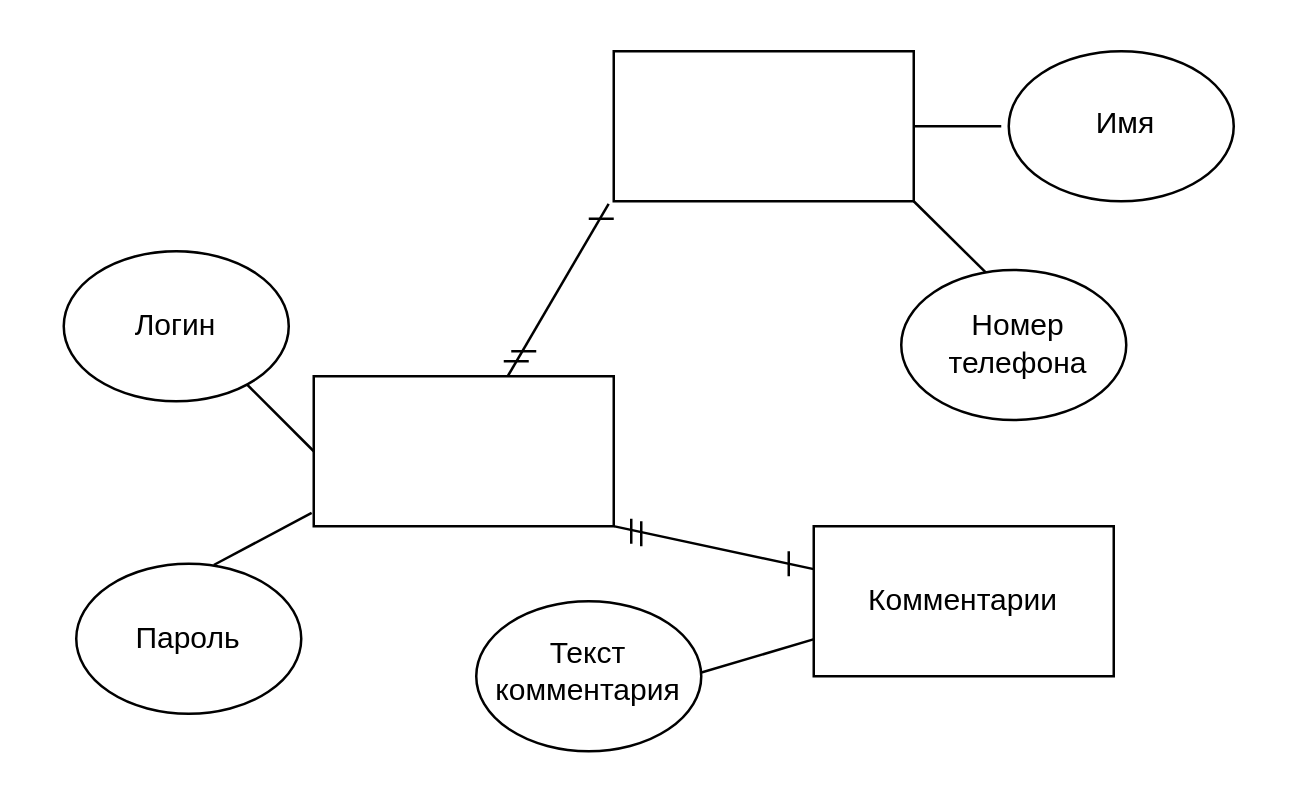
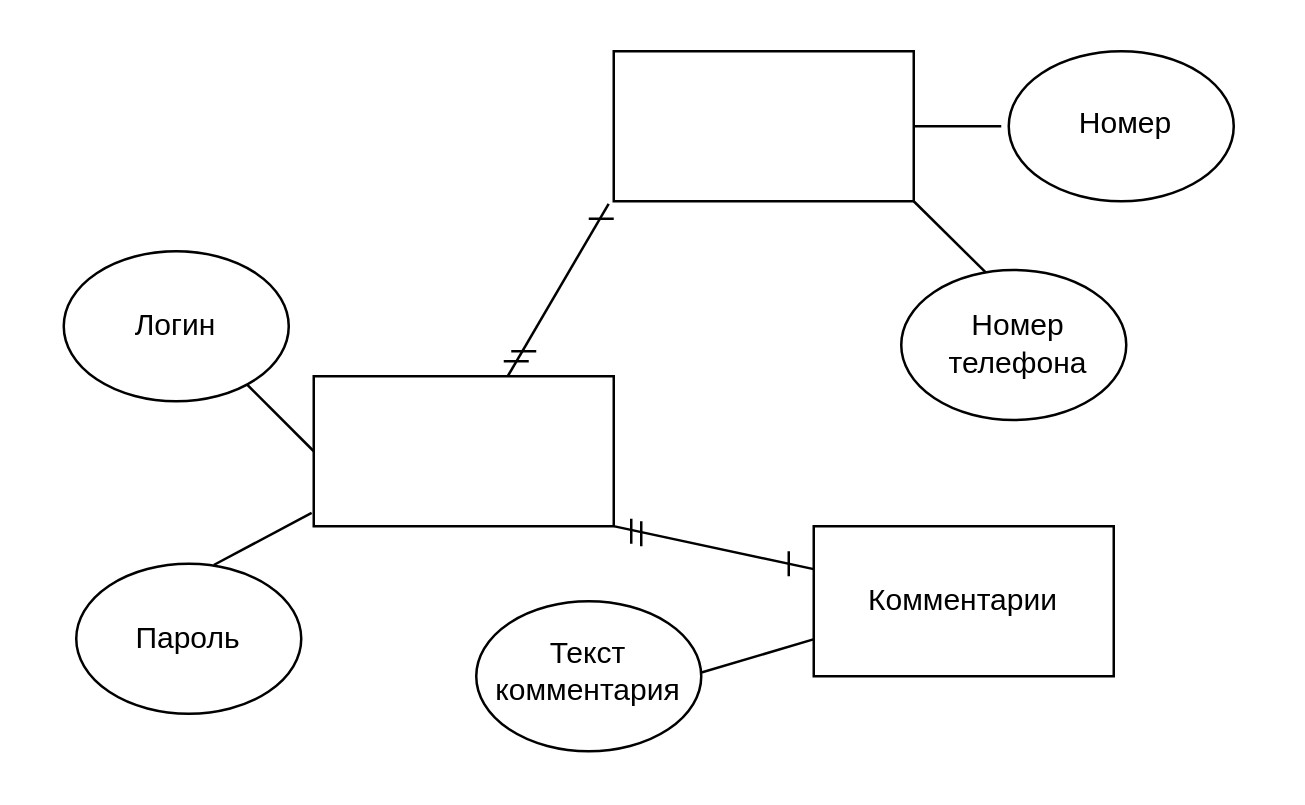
  <mxCell id="0" />
  <mxCell id="1" parent="0" />
  <mxCell id="2" value="" style="rounded=0;whiteSpace=wrap;html=1;" vertex="1" parent="1"><mxGeometry x="125" y="150" width="120" height="60" as="geometry" /></mxCell>
  <mxCell id="3" value="" style="rounded=0;whiteSpace=wrap;html=1;" vertex="1" parent="1"><mxGeometry x="245" y="20" width="120" height="60" as="geometry" /></mxCell>
  <mxCell id="4" value="" style="rounded=0;whiteSpace=wrap;html=1;" vertex="1" parent="1"><mxGeometry x="325" y="210" width="120" height="60" as="geometry" /></mxCell>
  <mxCell id="5" value="Комментарии" style="text;html=1;strokeColor=none;fillColor=none;align=center;verticalAlign=middle;whiteSpace=wrap;rounded=0;" vertex="1" parent="1"><mxGeometry x="335" y="225" width="100" height="30" as="geometry" /></mxCell>
  <mxCell id="6" value="" style="endArrow=none;html=1;entryX=-0.017;entryY=1.017;entryDx=0;entryDy=0;entryPerimeter=0;" edge="1" parent="1" source="2" target="3"><mxGeometry width="50" height="50" relative="1" as="geometry"><mxPoint x="15" y="180" as="sourcePoint" /><mxPoint x="65" y="130" as="targetPoint" /></mxGeometry></mxCell>
  <mxCell id="7" value="" style="endArrow=none;html=1;" edge="1" parent="1"><mxGeometry width="50" height="50" relative="1" as="geometry"><mxPoint x="201" y="144" as="sourcePoint" /><mxPoint x="211" y="144" as="targetPoint" /></mxGeometry></mxCell>
  <mxCell id="8" value="" style="endArrow=none;html=1;" edge="1" parent="1"><mxGeometry width="50" height="50" relative="1" as="geometry"><mxPoint x="204" y="140" as="sourcePoint" /><mxPoint x="214" y="140" as="targetPoint" /></mxGeometry></mxCell>
  <mxCell id="9" value="" style="endArrow=none;html=1;" edge="1" parent="1"><mxGeometry width="50" height="50" relative="1" as="geometry"><mxPoint x="235" y="87" as="sourcePoint" /><mxPoint x="245" y="87" as="targetPoint" /></mxGeometry></mxCell>
  <mxCell id="10" value="" style="endArrow=none;html=1;exitX=1.003;exitY=1.001;exitDx=0;exitDy=0;exitPerimeter=0;" edge="1" parent="1" source="2" target="4"><mxGeometry width="50" height="50" relative="1" as="geometry"><mxPoint x="215" y="260" as="sourcePoint" /><mxPoint x="265" y="210" as="targetPoint" /></mxGeometry></mxCell>
  <mxCell id="11" value="" style="endArrow=none;html=1;" edge="1" parent="1"><mxGeometry width="50" height="50" relative="1" as="geometry"><mxPoint x="315" y="230" as="sourcePoint" /><mxPoint x="315" y="220" as="targetPoint" /></mxGeometry></mxCell>
  <mxCell id="12" value="" style="endArrow=none;html=1;" edge="1" parent="1"><mxGeometry width="50" height="50" relative="1" as="geometry"><mxPoint x="252" y="217" as="sourcePoint" /><mxPoint x="252" y="207" as="targetPoint" /></mxGeometry></mxCell>
  <mxCell id="13" value="" style="endArrow=none;html=1;" edge="1" parent="1"><mxGeometry width="50" height="50" relative="1" as="geometry"><mxPoint x="256" y="218" as="sourcePoint" /><mxPoint x="256" y="208" as="targetPoint" /></mxGeometry></mxCell>
  <mxCell id="14" value="" style="endArrow=none;html=1;entryX=0;entryY=0.5;entryDx=0;entryDy=0;" edge="1" parent="1" target="2"><mxGeometry width="50" height="50" relative="1" as="geometry"><mxPoint x="95" y="150" as="sourcePoint" /><mxPoint x="105" y="150" as="targetPoint" /></mxGeometry></mxCell>
  <mxCell id="15" value="" style="ellipse;whiteSpace=wrap;html=1;" vertex="1" parent="1"><mxGeometry x="25" y="100" width="90" height="60" as="geometry" /></mxCell>
  <mxCell id="16" value="Логин" style="text;html=1;strokeColor=none;fillColor=none;align=center;verticalAlign=middle;whiteSpace=wrap;rounded=0;" vertex="1" parent="1"><mxGeometry x="20" y="115" width="100" height="30" as="geometry" /></mxCell>
  <mxCell id="17" value="" style="endArrow=none;html=1;entryX=-0.007;entryY=0.911;entryDx=0;entryDy=0;entryPerimeter=0;" edge="1" parent="1" target="2"><mxGeometry width="50" height="50" relative="1" as="geometry"><mxPoint x="85" y="225.5" as="sourcePoint" /><mxPoint x="115" y="255.167" as="targetPoint" /></mxGeometry></mxCell>
  <mxCell id="18" value="" style="ellipse;whiteSpace=wrap;html=1;" vertex="1" parent="1"><mxGeometry x="30" y="225" width="90" height="60" as="geometry" /></mxCell>
  <mxCell id="19" value="Пароль" style="text;html=1;strokeColor=none;fillColor=none;align=center;verticalAlign=middle;whiteSpace=wrap;rounded=0;" vertex="1" parent="1"><mxGeometry x="25" y="240" width="100" height="30" as="geometry" /></mxCell>
  <mxCell id="20" value="" style="endArrow=none;html=1;entryX=0;entryY=0.5;entryDx=0;entryDy=0;" edge="1" parent="1"><mxGeometry width="50" height="50" relative="1" as="geometry"><mxPoint x="365" y="80" as="sourcePoint" /><mxPoint x="395" y="109.667" as="targetPoint" /></mxGeometry></mxCell>
  <mxCell id="21" value="" style="ellipse;whiteSpace=wrap;html=1;" vertex="1" parent="1"><mxGeometry x="360" y="107.5" width="90" height="60" as="geometry" /></mxCell>
  <mxCell id="22" value="Номер &lt;br&gt;телефона" style="text;html=1;strokeColor=none;fillColor=none;align=center;verticalAlign=middle;whiteSpace=wrap;rounded=0;" vertex="1" parent="1"><mxGeometry x="357" y="121.5" width="100" height="30" as="geometry" /></mxCell>
  <mxCell id="23" value="" style="ellipse;whiteSpace=wrap;html=1;" vertex="1" parent="1"><mxGeometry x="403" y="20" width="90" height="60" as="geometry" /></mxCell>
- <mxCell id="24" value="Имя" style="text;html=1;strokeColor=none;fillColor=none;align=center;verticalAlign=middle;whiteSpace=wrap;rounded=0;" vertex="1" parent="1"><mxGeometry x="400" y="34" width="100" height="30" as="geometry" /></mxCell>
+ <mxCell id="24" value="Номер" style="text;html=1;strokeColor=none;fillColor=none;align=center;verticalAlign=middle;whiteSpace=wrap;rounded=0;" vertex="1" parent="1"><mxGeometry x="400" y="34" width="100" height="30" as="geometry" /></mxCell>
  <mxCell id="25" value="" style="endArrow=none;html=1;exitX=1;exitY=0.5;exitDx=0;exitDy=0;" edge="1" parent="1" source="3"><mxGeometry width="50" height="50" relative="1" as="geometry"><mxPoint x="370" y="50" as="sourcePoint" /><mxPoint x="400" y="50" as="targetPoint" /></mxGeometry></mxCell>
  <mxCell id="26" value="" style="endArrow=none;html=1;entryX=-0.007;entryY=0.911;entryDx=0;entryDy=0;entryPerimeter=0;" edge="1" parent="1"><mxGeometry width="50" height="50" relative="1" as="geometry"><mxPoint x="275" y="270" as="sourcePoint" /><mxPoint x="325.167" y="255.167" as="targetPoint" /></mxGeometry></mxCell>
  <mxCell id="27" value="" style="ellipse;whiteSpace=wrap;html=1;" vertex="1" parent="1"><mxGeometry x="190" y="240" width="90" height="60" as="geometry" /></mxCell>
  <mxCell id="28" value="Текст&lt;br&gt;комментария&lt;br&gt;" style="text;html=1;strokeColor=none;fillColor=none;align=center;verticalAlign=middle;whiteSpace=wrap;rounded=0;" vertex="1" parent="1"><mxGeometry x="185" y="253" width="100" height="30" as="geometry" /></mxCell>
